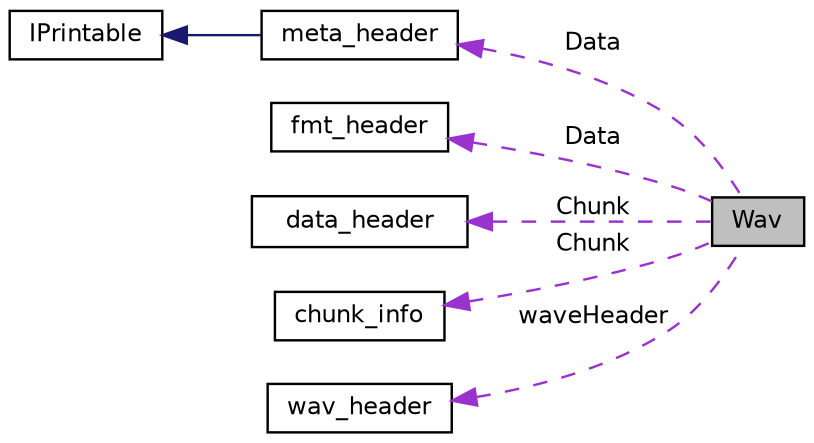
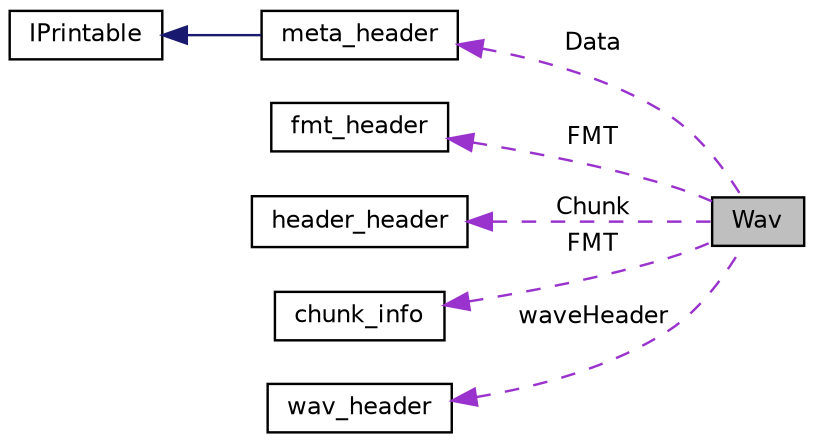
  digraph {
    rankdir=LR
    node [color=black fillcolor=white fontname=Helvetica fontsize=10 shape=record style=filled]
    edge [color=darkorchid3 dir=back fontname=Helvetica fontsize=10 labelfontname=Helvetica labelfontsize=10 style=dashed]
    n1 [fillcolor=grey75 fontcolor=black height=0.2 label=Wav width=0.4]
    n2 [height=0.2 label=IPrintable width=0.4]
    n3 [height=0.2 label=meta_header width=0.4]
    n4 [height=0.2 label=fmt_header width=0.4]
-   n5 [height=0.2 label=data_header width=0.4]
+   n5 [height=0.2 label=header_header width=0.4]
    n6 [height=0.2 label=chunk_info width=0.4]
    n7 [height=0.2 label=wav_header width=0.4]
    n2 -> n3 [color=midnightblue style=solid]
    n3 -> n1 [label=" Data"]
-   n4 -> n1 [label=" Data"]
+   n4 -> n1 [label=" FMT"]
    n5 -> n1 [label=" Chunk"]
-   n6 -> n1 [label=" Chunk"]
+   n6 -> n1 [label=" FMT"]
    n7 -> n1 [label=" waveHeader"]
  }
